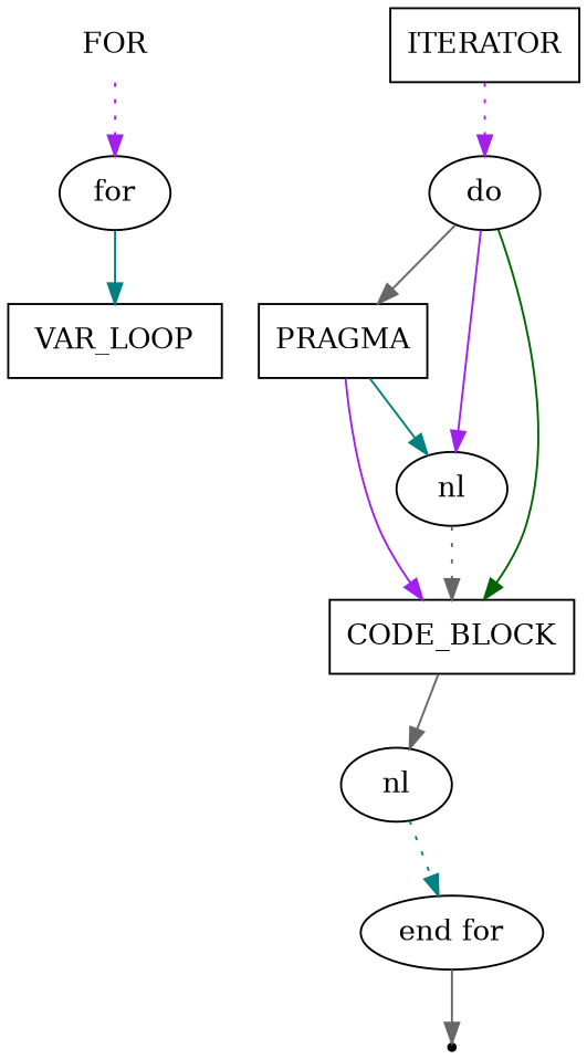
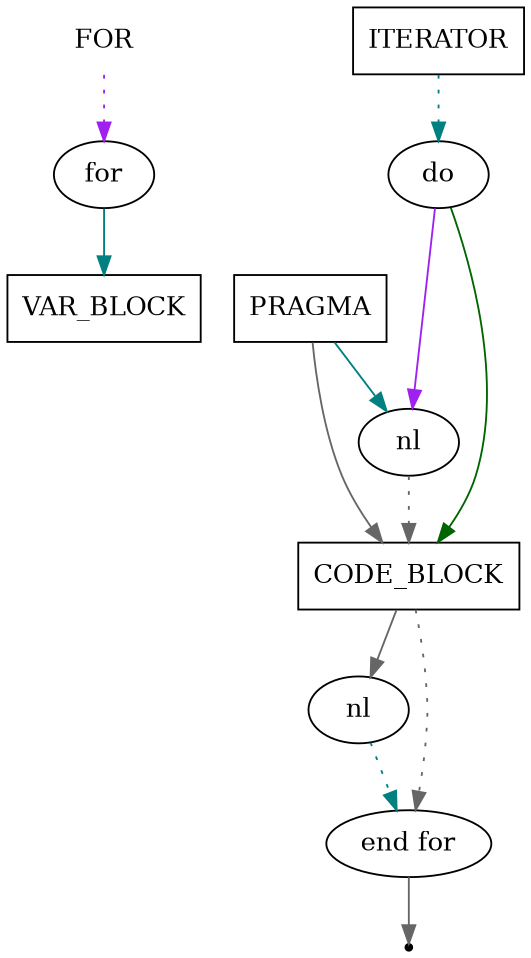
  digraph {
    node [shape=oval]
    edge [color=gray40 style=solid]
    n1 [label=FOR shape=plaintext]
    n2 [label=for]
-   n3 [label=VAR_LOOP shape=box]
+   n3 [label=VAR_BLOCK shape=box]
    n4 [label=ITERATOR shape=box]
    n5 [label=do]
    n6 [label=PRAGMA shape=box]
    n7 [label=CODE_BLOCK shape=box]
    n8 [label=nl]
    n9 [label=nl]
    n10 [label="end for"]
    end [shape=point]
    n1 -> n2 [color=purple style=dotted]
    n2 -> n3 [color=teal]
-   n4 -> n5 [color=purple style=dotted]
-   n5 -> n6
+   n4 -> n5 [color=teal style=dotted]
    n5 -> n7 [color=darkgreen]
    n5 -> n8 [color=purple]
-   n6 -> n7 [color=purple]
+   n6 -> n7
    n6 -> n8 [color=teal]
    n7 -> n9
+   n7 -> n10 [style=dotted]
    n8 -> n7 [style=dotted]
    n9 -> n10 [color=teal style=dotted]
    n10 -> end
  }
